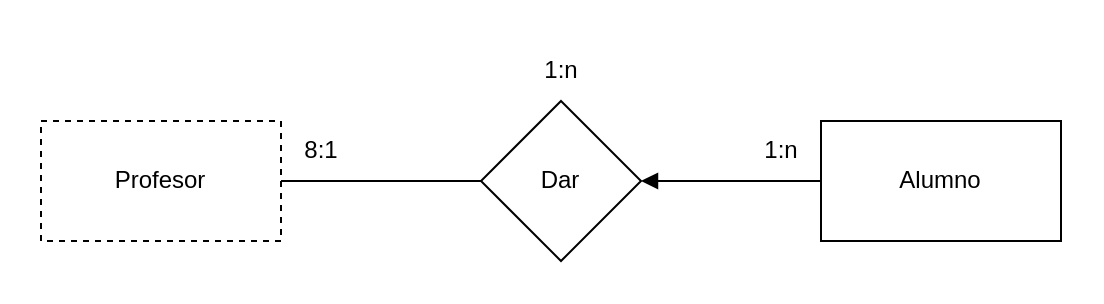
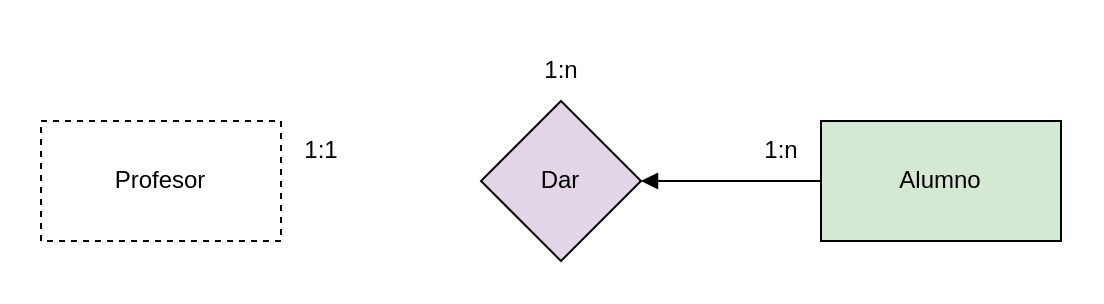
  <mxCell id="0" />
  <mxCell id="1" parent="0" />
  <mxCell id="2" value="Profesor" style="rounded=0;whiteSpace=wrap;html=1;dashed=1;" parent="1" vertex="1"><mxGeometry x="20" y="60" width="120" height="60" as="geometry" /></mxCell>
- <mxCell id="3" value="Alumno" style="rounded=0;whiteSpace=wrap;html=1;" parent="1" vertex="1"><mxGeometry x="410" y="60" width="120" height="60" as="geometry" /></mxCell>
- <mxCell id="4" value="Dar" style="rhombus;whiteSpace=wrap;html=1;" parent="1" vertex="1"><mxGeometry x="240" y="50" width="80" height="80" as="geometry" /></mxCell>
- <mxCell id="5" value="" style="endArrow=none;html=1;rounded=0;entryX=0;entryY=0.5;entryDx=0;entryDy=0;exitX=1;exitY=0.5;exitDx=0;exitDy=0;" parent="1" source="2" target="4" edge="1"><mxGeometry width="50" height="50" relative="1" as="geometry"><mxPoint x="160" y="90" as="sourcePoint" /><mxPoint x="100" y="40" as="targetPoint" /></mxGeometry></mxCell>
+ <mxCell id="3" value="Alumno" style="rounded=0;whiteSpace=wrap;html=1;fillColor=#d5e8d4;" parent="1" vertex="1"><mxGeometry x="410" y="60" width="120" height="60" as="geometry" /></mxCell>
+ <mxCell id="4" value="Dar" style="rhombus;whiteSpace=wrap;html=1;fillColor=#e1d5e7;" parent="1" vertex="1"><mxGeometry x="240" y="50" width="80" height="80" as="geometry" /></mxCell>
  <mxCell id="6" value="" style="endArrow=block;html=1;rounded=0;entryX=1;entryY=0.5;entryDx=0;entryDy=0;exitX=0;exitY=0.5;exitDx=0;exitDy=0;" parent="1" source="3" target="4" edge="1"><mxGeometry width="50" height="50" relative="1" as="geometry"><mxPoint x="50" y="90" as="sourcePoint" /><mxPoint x="100" y="40" as="targetPoint" /></mxGeometry></mxCell>
- <mxCell id="7" value="8:1" style="text;html=1;align=center;verticalAlign=middle;resizable=0;points=[];autosize=1;strokeColor=none;fillColor=none;" parent="1" vertex="1"><mxGeometry x="140" y="60" width="40" height="30" as="geometry" /></mxCell>
+ <mxCell id="7" value="1:1" style="text;html=1;align=center;verticalAlign=middle;resizable=0;points=[];autosize=1;strokeColor=none;fillColor=none;" parent="1" vertex="1"><mxGeometry x="140" y="60" width="40" height="30" as="geometry" /></mxCell>
  <mxCell id="8" value="1:n" style="text;html=1;align=center;verticalAlign=middle;resizable=0;points=[];autosize=1;strokeColor=none;fillColor=none;" parent="1" vertex="1"><mxGeometry x="370" y="60" width="40" height="30" as="geometry" /></mxCell>
  <mxCell id="9" value="1:n" style="text;html=1;align=center;verticalAlign=middle;resizable=0;points=[];autosize=1;strokeColor=none;fillColor=none;" parent="1" vertex="1"><mxGeometry x="260" y="20" width="40" height="30" as="geometry" /></mxCell>
